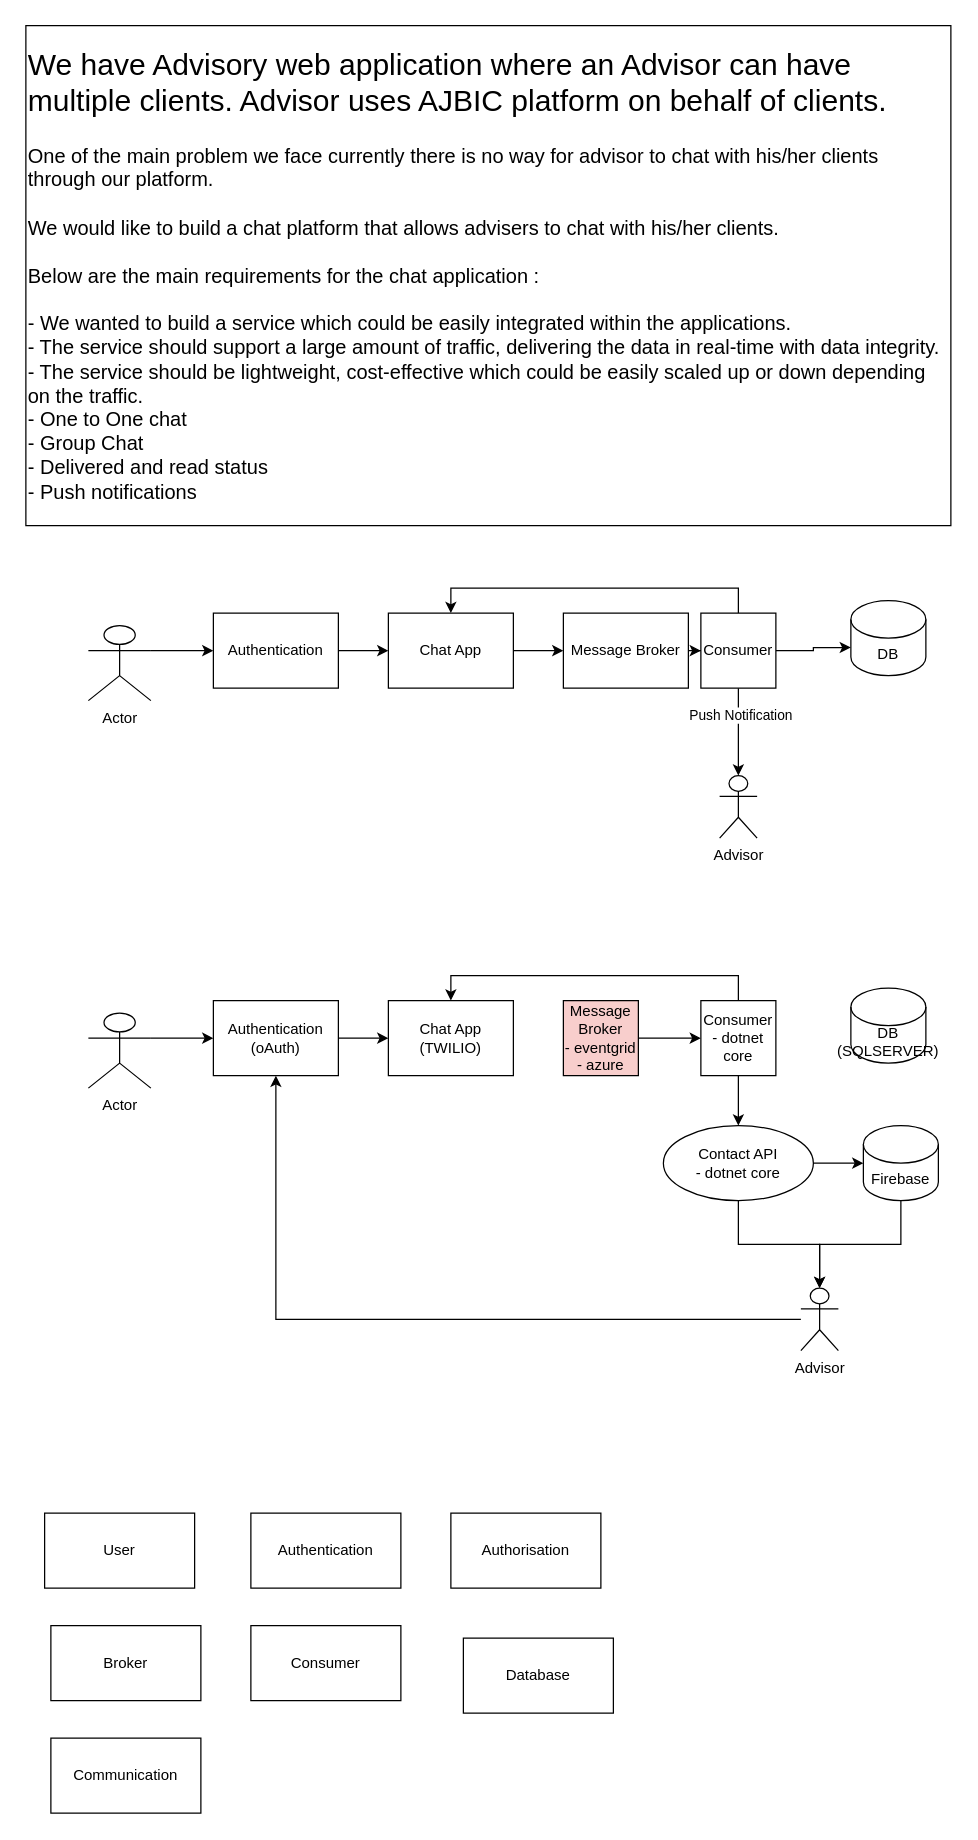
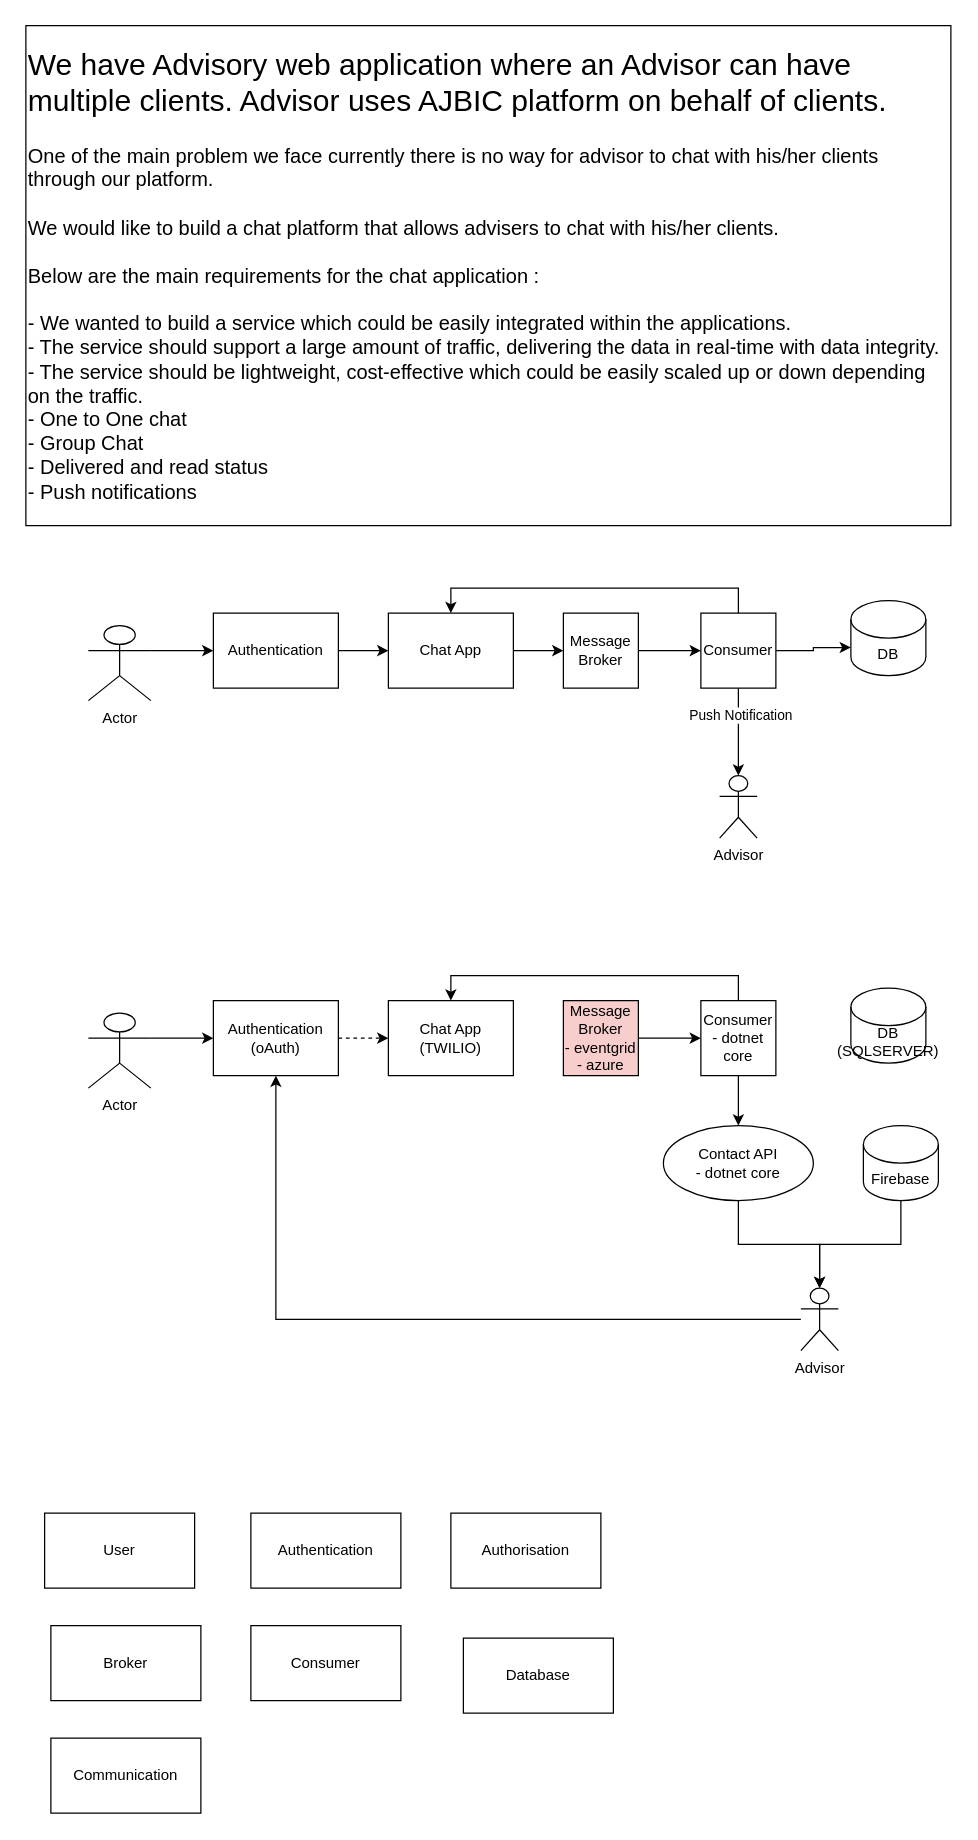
  <mxCell id="0" />
  <mxCell id="1" parent="0" />
  <mxCell id="2" value="&lt;div&gt;&lt;font style=&quot;font-size: 24px&quot;&gt;We have Advisory web application where an Advisor can have multiple clients. Advisor uses AJBIC platform on behalf of clients.&lt;/font&gt;&lt;/div&gt;&lt;div&gt;&lt;font size=&quot;3&quot;&gt;&lt;br&gt;&lt;/font&gt;&lt;/div&gt;&lt;div&gt;&lt;font size=&quot;3&quot;&gt;One of the main problem we face currently there is no way for advisor to chat with his/her clients through our platform.&lt;/font&gt;&lt;/div&gt;&lt;div&gt;&lt;font size=&quot;3&quot;&gt;&lt;br&gt;&lt;/font&gt;&lt;/div&gt;&lt;div&gt;&lt;font size=&quot;3&quot;&gt;We would like to build a chat platform that allows advisers to chat with his/her clients.&lt;/font&gt;&lt;/div&gt;&lt;div&gt;&lt;font size=&quot;3&quot;&gt;&lt;br&gt;&lt;/font&gt;&lt;/div&gt;&lt;div&gt;&lt;font size=&quot;3&quot;&gt;Below are the main requirements for the chat application :&lt;/font&gt;&lt;/div&gt;&lt;div&gt;&lt;font size=&quot;3&quot;&gt;&lt;br&gt;&lt;/font&gt;&lt;/div&gt;&lt;div&gt;&lt;font size=&quot;3&quot;&gt;- We wanted to build a service which could be easily integrated within the applications.&lt;/font&gt;&lt;/div&gt;&lt;div&gt;&lt;font size=&quot;3&quot;&gt;- The service should support a large amount of traffic, delivering the data in real-time with data integrity.&lt;/font&gt;&lt;/div&gt;&lt;div&gt;&lt;font size=&quot;3&quot;&gt;- The service should be lightweight, cost-effective which could be easily scaled up or down depending on the traffic.&lt;/font&gt;&lt;/div&gt;&lt;div&gt;&lt;font size=&quot;3&quot;&gt;- One to One chat&lt;/font&gt;&lt;/div&gt;&lt;div&gt;&lt;font size=&quot;3&quot;&gt;- Group Chat&lt;/font&gt;&lt;/div&gt;&lt;div&gt;&lt;font size=&quot;3&quot;&gt;- Delivered and read status&lt;/font&gt;&lt;/div&gt;&lt;div&gt;&lt;font size=&quot;3&quot;&gt;- Push notifications&lt;/font&gt;&lt;/div&gt;" style="rounded=0;whiteSpace=wrap;html=1;align=left;" vertex="1" parent="1"><mxGeometry x="20" y="20" width="740" height="400" as="geometry" /></mxCell>
  <mxCell id="3" style="edgeStyle=orthogonalEdgeStyle;rounded=0;orthogonalLoop=1;jettySize=auto;html=1;exitX=1;exitY=0.5;exitDx=0;exitDy=0;entryX=0;entryY=0.5;entryDx=0;entryDy=0;" edge="1" parent="1" source="4" target="7"><mxGeometry relative="1" as="geometry" /></mxCell>
  <mxCell id="4" value="Authentication" style="rounded=0;whiteSpace=wrap;html=1;" vertex="1" parent="1"><mxGeometry x="170" y="490" width="100" height="60" as="geometry" /></mxCell>
  <mxCell id="5" value="" style="endArrow=classic;html=1;exitX=1;exitY=0.333;exitDx=0;exitDy=0;exitPerimeter=0;entryX=0;entryY=0.5;entryDx=0;entryDy=0;" edge="1" parent="1" source="12" target="4"><mxGeometry width="50" height="50" relative="1" as="geometry"><mxPoint x="110" y="620" as="sourcePoint" /><mxPoint x="160" y="570" as="targetPoint" /></mxGeometry></mxCell>
  <mxCell id="6" style="edgeStyle=orthogonalEdgeStyle;rounded=0;orthogonalLoop=1;jettySize=auto;html=1;exitX=1;exitY=0.5;exitDx=0;exitDy=0;entryX=0;entryY=0.5;entryDx=0;entryDy=0;" edge="1" parent="1" source="7" target="9"><mxGeometry relative="1" as="geometry" /></mxCell>
  <mxCell id="7" value="Chat App" style="rounded=0;whiteSpace=wrap;html=1;" vertex="1" parent="1"><mxGeometry x="310" y="490" width="100" height="60" as="geometry" /></mxCell>
  <mxCell id="8" style="edgeStyle=orthogonalEdgeStyle;rounded=0;orthogonalLoop=1;jettySize=auto;html=1;entryX=0;entryY=0.5;entryDx=0;entryDy=0;" edge="1" parent="1" source="9" target="17"><mxGeometry relative="1" as="geometry" /></mxCell>
- <mxCell id="9" value="Message Broker" style="whiteSpace=wrap;html=1;aspect=fixed;" vertex="1" parent="1"><mxGeometry x="450" y="490" width="100" height="60" as="geometry" /></mxCell>
+ <mxCell id="9" value="Message Broker" style="whiteSpace=wrap;html=1;aspect=fixed;" vertex="1" parent="1"><mxGeometry x="450" y="490" width="60" height="60" as="geometry" /></mxCell>
  <mxCell id="10" value="DB" style="shape=cylinder3;whiteSpace=wrap;html=1;boundedLbl=1;backgroundOutline=1;size=15;" vertex="1" parent="1"><mxGeometry x="680" y="480" width="60" height="60" as="geometry" /></mxCell>
  <mxCell id="11" value="Advisor" style="shape=umlActor;verticalLabelPosition=bottom;verticalAlign=top;html=1;outlineConnect=0;" vertex="1" parent="1"><mxGeometry x="575" y="620" width="30" height="50" as="geometry" /></mxCell>
  <mxCell id="12" value="Actor" style="shape=umlActor;verticalLabelPosition=bottom;verticalAlign=top;html=1;outlineConnect=0;" vertex="1" parent="1"><mxGeometry x="70" y="500" width="50" height="60" as="geometry" /></mxCell>
  <mxCell id="13" value="" style="endArrow=classic;html=1;exitX=0.5;exitY=1;exitDx=0;exitDy=0;entryX=0.5;entryY=0;entryDx=0;entryDy=0;entryPerimeter=0;" edge="1" parent="1" source="17" target="11"><mxGeometry width="50" height="50" relative="1" as="geometry"><mxPoint x="590" y="620" as="sourcePoint" /><mxPoint x="640" y="570" as="targetPoint" /></mxGeometry></mxCell>
  <mxCell id="14" value="Push Notification" style="edgeLabel;html=1;align=center;verticalAlign=middle;resizable=0;points=[];" vertex="1" connectable="0" parent="13"><mxGeometry x="-0.394" y="1" relative="1" as="geometry"><mxPoint as="offset" /></mxGeometry></mxCell>
  <mxCell id="15" style="edgeStyle=orthogonalEdgeStyle;rounded=0;orthogonalLoop=1;jettySize=auto;html=1;entryX=0;entryY=0;entryDx=0;entryDy=37.5;entryPerimeter=0;" edge="1" parent="1" source="17" target="10"><mxGeometry relative="1" as="geometry" /></mxCell>
  <mxCell id="16" style="edgeStyle=orthogonalEdgeStyle;rounded=0;orthogonalLoop=1;jettySize=auto;html=1;entryX=0.5;entryY=0;entryDx=0;entryDy=0;" edge="1" parent="1" source="17" target="7"><mxGeometry relative="1" as="geometry"><Array as="points"><mxPoint x="590" y="470" /><mxPoint x="360" y="470" /></Array></mxGeometry></mxCell>
  <mxCell id="17" value="Consumer" style="whiteSpace=wrap;html=1;aspect=fixed;" vertex="1" parent="1"><mxGeometry x="560" y="490" width="60" height="60" as="geometry" /></mxCell>
- <mxCell id="18" style="edgeStyle=orthogonalEdgeStyle;rounded=0;orthogonalLoop=1;jettySize=auto;html=1;exitX=1;exitY=0.5;exitDx=0;exitDy=0;entryX=0;entryY=0.5;entryDx=0;entryDy=0;" edge="1" parent="1" source="19" target="21"><mxGeometry relative="1" as="geometry" /></mxCell>
+ <mxCell id="18" style="edgeStyle=orthogonalEdgeStyle;rounded=0;orthogonalLoop=1;jettySize=auto;html=1;exitX=1;exitY=0.5;exitDx=0;exitDy=0;entryX=0;entryY=0.5;entryDx=0;entryDy=0;dashed=1;" edge="1" parent="1" source="19" target="21"><mxGeometry relative="1" as="geometry" /></mxCell>
  <mxCell id="19" value="Authentication&lt;br&gt;(oAuth)" style="rounded=0;whiteSpace=wrap;html=1;" vertex="1" parent="1"><mxGeometry x="170" y="800" width="100" height="60" as="geometry" /></mxCell>
  <mxCell id="20" value="" style="endArrow=classic;html=1;exitX=1;exitY=0.333;exitDx=0;exitDy=0;exitPerimeter=0;entryX=0;entryY=0.5;entryDx=0;entryDy=0;" edge="1" parent="1" source="27" target="19"><mxGeometry width="50" height="50" relative="1" as="geometry"><mxPoint x="110" y="930" as="sourcePoint" /><mxPoint x="160" y="880" as="targetPoint" /></mxGeometry></mxCell>
  <mxCell id="21" value="Chat App&lt;br&gt;(TWILIO)" style="rounded=0;whiteSpace=wrap;html=1;" vertex="1" parent="1"><mxGeometry x="310" y="800" width="100" height="60" as="geometry" /></mxCell>
  <mxCell id="22" style="edgeStyle=orthogonalEdgeStyle;rounded=0;orthogonalLoop=1;jettySize=auto;html=1;entryX=0;entryY=0.5;entryDx=0;entryDy=0;" edge="1" parent="1" source="23" target="30"><mxGeometry relative="1" as="geometry" /></mxCell>
  <mxCell id="23" value="Message Broker&lt;br&gt;- eventgrid&lt;br&gt;- azure" style="whiteSpace=wrap;html=1;aspect=fixed;fillColor=#f8cecc;" vertex="1" parent="1"><mxGeometry x="450" y="800" width="60" height="60" as="geometry" /></mxCell>
  <mxCell id="24" value="DB&lt;br&gt;(SQLSERVER)" style="shape=cylinder3;whiteSpace=wrap;html=1;boundedLbl=1;backgroundOutline=1;size=15;" vertex="1" parent="1"><mxGeometry x="680" y="790" width="60" height="60" as="geometry" /></mxCell>
  <mxCell id="25" style="edgeStyle=orthogonalEdgeStyle;rounded=0;orthogonalLoop=1;jettySize=auto;html=1;entryX=0.5;entryY=1;entryDx=0;entryDy=0;" edge="1" parent="1" source="26" target="19"><mxGeometry relative="1" as="geometry" /></mxCell>
  <mxCell id="26" value="Advisor" style="shape=umlActor;verticalLabelPosition=bottom;verticalAlign=top;html=1;outlineConnect=0;" vertex="1" parent="1"><mxGeometry x="640" y="1030" width="30" height="50" as="geometry" /></mxCell>
  <mxCell id="27" value="Actor" style="shape=umlActor;verticalLabelPosition=bottom;verticalAlign=top;html=1;outlineConnect=0;" vertex="1" parent="1"><mxGeometry x="70" y="810" width="50" height="60" as="geometry" /></mxCell>
  <mxCell id="28" style="edgeStyle=orthogonalEdgeStyle;rounded=0;orthogonalLoop=1;jettySize=auto;html=1;entryX=0.5;entryY=0;entryDx=0;entryDy=0;" edge="1" parent="1" source="30" target="21"><mxGeometry relative="1" as="geometry"><Array as="points"><mxPoint x="590" y="780" /><mxPoint x="360" y="780" /></Array></mxGeometry></mxCell>
  <mxCell id="29" style="edgeStyle=orthogonalEdgeStyle;rounded=0;orthogonalLoop=1;jettySize=auto;html=1;entryX=0.5;entryY=0;entryDx=0;entryDy=0;" edge="1" parent="1" source="30" target="33"><mxGeometry relative="1" as="geometry" /></mxCell>
  <mxCell id="30" value="Consumer&lt;br&gt;- dotnet core" style="whiteSpace=wrap;html=1;aspect=fixed;" vertex="1" parent="1"><mxGeometry x="560" y="800" width="60" height="60" as="geometry" /></mxCell>
  <mxCell id="31" style="edgeStyle=orthogonalEdgeStyle;rounded=0;orthogonalLoop=1;jettySize=auto;html=1;" edge="1" parent="1" source="33" target="26"><mxGeometry relative="1" as="geometry" /></mxCell>
- <mxCell id="32" style="edgeStyle=orthogonalEdgeStyle;rounded=0;orthogonalLoop=1;jettySize=auto;html=1;entryX=0;entryY=0.5;entryDx=0;entryDy=0;entryPerimeter=0;" edge="1" parent="1" source="33" target="35"><mxGeometry relative="1" as="geometry" /></mxCell>
  <mxCell id="33" value="Contact API&lt;br&gt;- dotnet core" style="ellipse;whiteSpace=wrap;html=1;" vertex="1" parent="1"><mxGeometry x="530" y="900" width="120" height="60" as="geometry" /></mxCell>
  <mxCell id="34" style="edgeStyle=orthogonalEdgeStyle;rounded=0;orthogonalLoop=1;jettySize=auto;html=1;exitX=0.5;exitY=1;exitDx=0;exitDy=0;exitPerimeter=0;entryX=0.5;entryY=0;entryDx=0;entryDy=0;entryPerimeter=0;" edge="1" parent="1" source="35" target="26"><mxGeometry relative="1" as="geometry" /></mxCell>
  <mxCell id="35" value="Firebase" style="shape=cylinder3;whiteSpace=wrap;html=1;boundedLbl=1;backgroundOutline=1;size=15;" vertex="1" parent="1"><mxGeometry x="690" y="900" width="60" height="60" as="geometry" /></mxCell>
  <mxCell id="36" value="User" style="rounded=0;whiteSpace=wrap;html=1;" vertex="1" parent="1"><mxGeometry x="35" y="1210" width="120" height="60" as="geometry" /></mxCell>
  <mxCell id="37" value="Authorisation" style="rounded=0;whiteSpace=wrap;html=1;" vertex="1" parent="1"><mxGeometry x="360" y="1210" width="120" height="60" as="geometry" /></mxCell>
  <mxCell id="38" value="Authentication" style="rounded=0;whiteSpace=wrap;html=1;" vertex="1" parent="1"><mxGeometry x="200" y="1210" width="120" height="60" as="geometry" /></mxCell>
  <mxCell id="39" value="Broker" style="rounded=0;whiteSpace=wrap;html=1;" vertex="1" parent="1"><mxGeometry x="40" y="1300" width="120" height="60" as="geometry" /></mxCell>
  <mxCell id="40" value="Consumer" style="rounded=0;whiteSpace=wrap;html=1;" vertex="1" parent="1"><mxGeometry x="200" y="1300" width="120" height="60" as="geometry" /></mxCell>
  <mxCell id="41" value="Communication" style="rounded=0;whiteSpace=wrap;html=1;" vertex="1" parent="1"><mxGeometry x="40" y="1390" width="120" height="60" as="geometry" /></mxCell>
  <mxCell id="42" value="Database" style="rounded=0;whiteSpace=wrap;html=1;" vertex="1" parent="1"><mxGeometry x="370" y="1310" width="120" height="60" as="geometry" /></mxCell>
